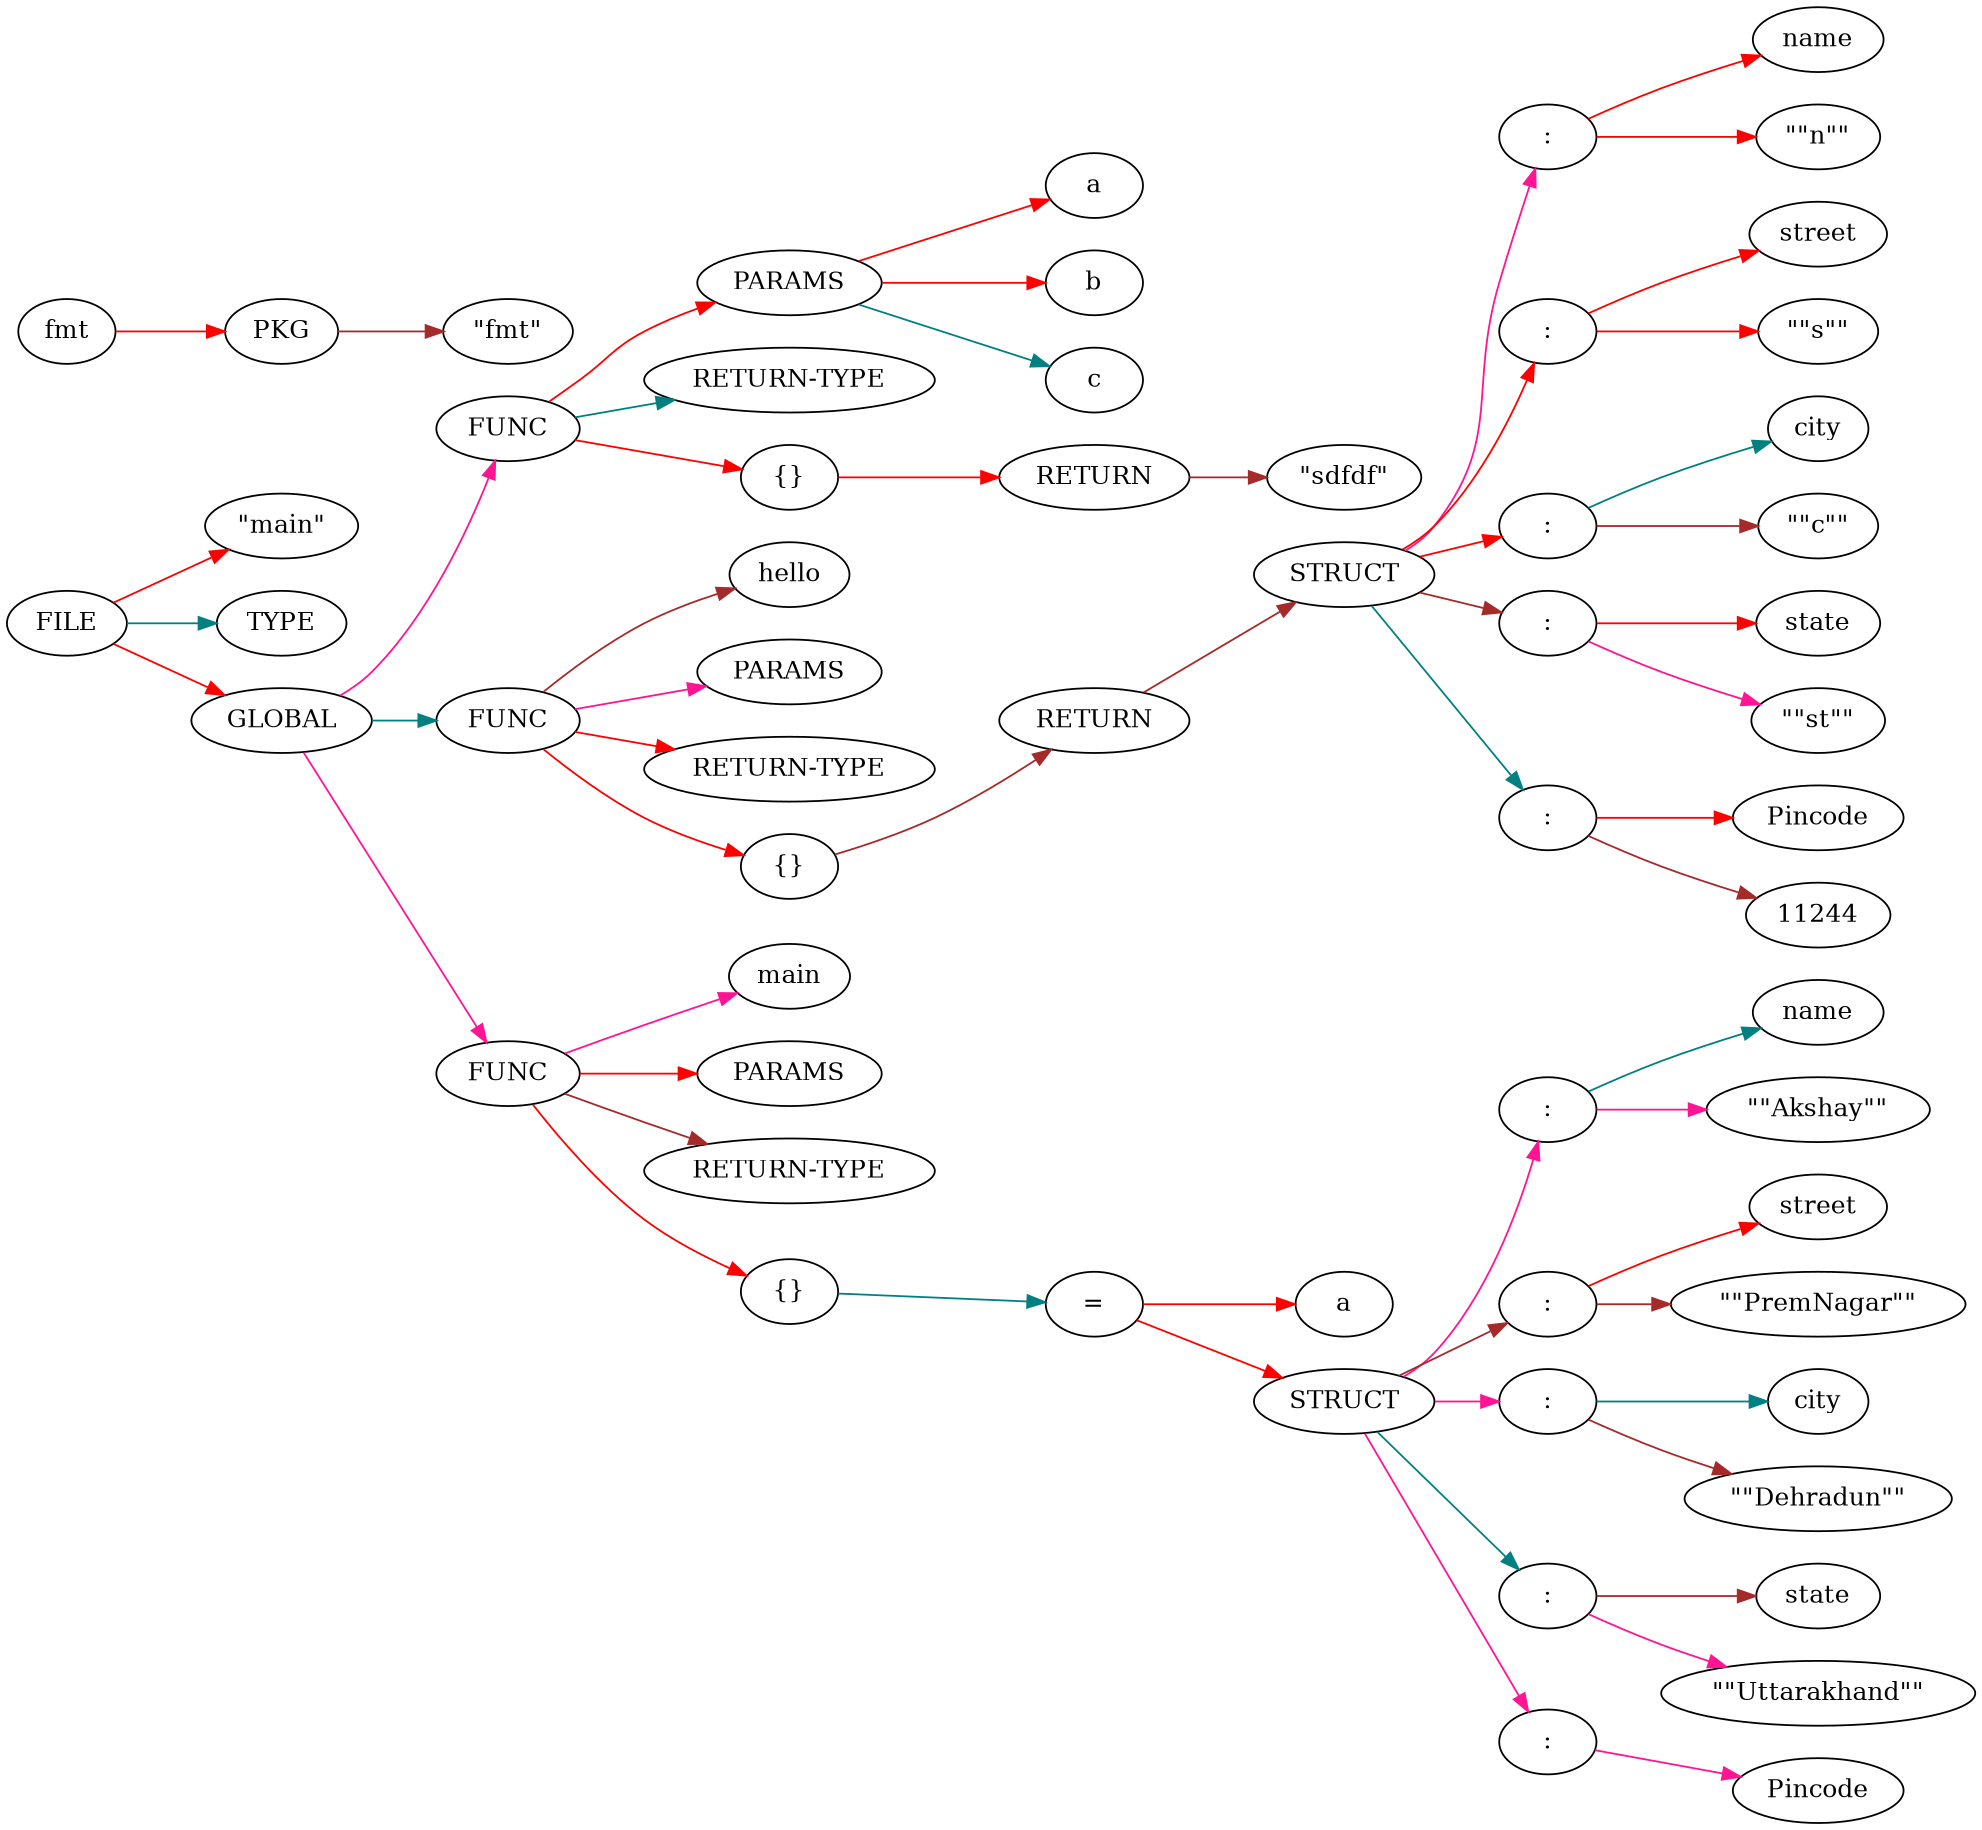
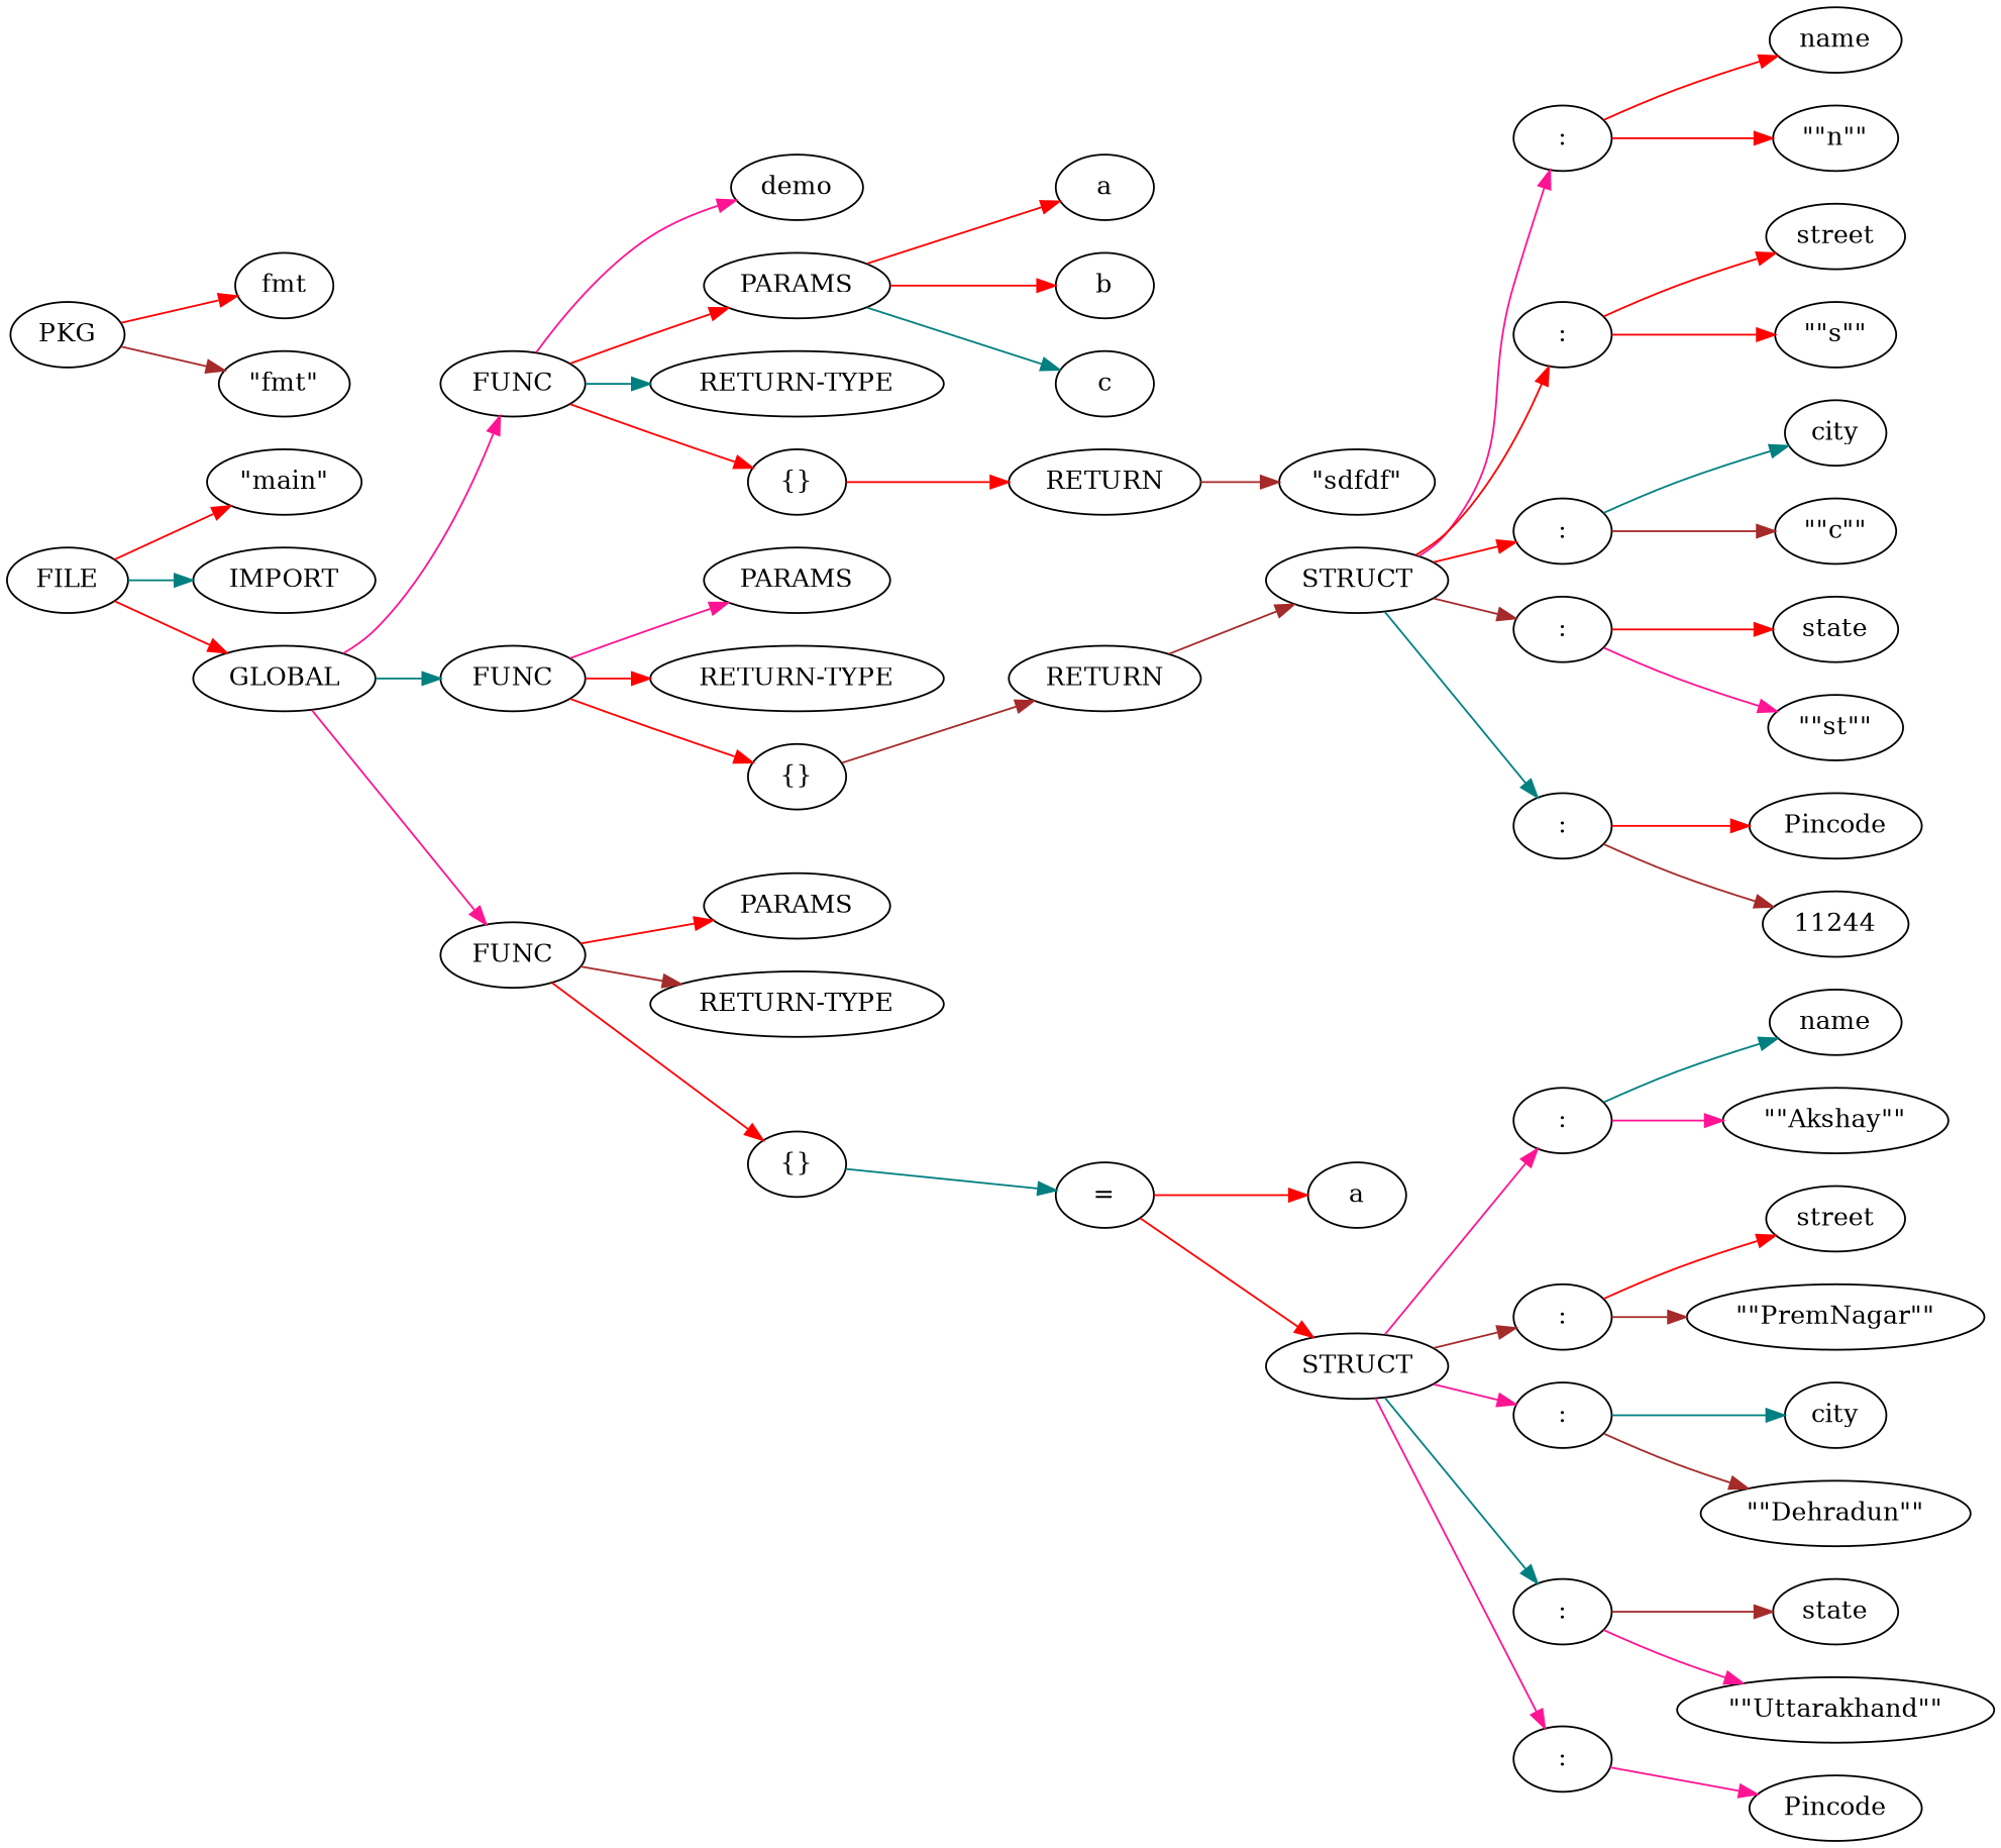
  digraph {
    rankdir=LR
    edge [color=red]
    n1 [label=FILE]
    n2 [label="\"main\""]
-   n3 [label=TYPE]
+   n3 [label=IMPORT]
    n4 [label=GLOBAL]
    n5 [label=FUNC]
    n6 [label=FUNC]
    n7 [label=FUNC]
    n8 [label=PKG]
    n9 [label=fmt]
    n10 [label="\"fmt\""]
+   n11 [label=demo]
    n12 [label=PARAMS]
    n13 [label="RETURN-TYPE"]
    n14 [label="{}"]
-   n15 [label=hello]
    n16 [label=PARAMS]
    n17 [label="RETURN-TYPE"]
    n18 [label="{}"]
-   n19 [label=main]
    n20 [label=PARAMS]
    n21 [label="RETURN-TYPE"]
    n22 [label="{}"]
    n23 [label=a]
    n24 [label=b]
    n25 [label=c]
    n26 [label=RETURN]
    n27 [label="\"sdfdf\""]
    n28 [label=RETURN]
    n29 [label=STRUCT]
    n30 [label=":"]
    n31 [label=":"]
    n32 [label=":"]
    n33 [label=":"]
    n34 [label=":"]
    n35 [label=name]
    n36 [label="\"\"n\"\""]
    n37 [label=street]
    n38 [label="\"\"s\"\""]
    n39 [label=city]
    n40 [label="\"\"c\"\""]
    n41 [label=state]
    n42 [label="\"\"st\"\""]
    n43 [label=Pincode]
    n44 [label=11244]
    n45 [label="="]
    n46 [label=a]
    n47 [label=STRUCT]
    n48 [label=":"]
    n49 [label=":"]
    n50 [label=":"]
    n51 [label=":"]
    n52 [label=":"]
    n53 [label=name]
    n54 [label="\"\"Akshay\"\""]
    n55 [label=street]
    n56 [label="\"\"PremNagar\"\""]
    n57 [label=city]
    n58 [label="\"\"Dehradun\"\""]
    n59 [label=state]
    n60 [label="\"\"Uttarakhand\"\""]
    n61 [label=Pincode]
    n1 -> n2
    n1 -> n3 [color=teal]
    n1 -> n4
    n4 -> n5 [color=deeppink]
    n4 -> n6 [color=teal]
    n4 -> n7 [color=deeppink]
+   n5 -> n11 [color=deeppink]
    n5 -> n12
    n5 -> n13 [color=teal]
    n5 -> n14
-   n6 -> n15 [color=brown]
    n6 -> n16 [color=deeppink]
    n6 -> n17
    n6 -> n18
-   n7 -> n19 [color=deeppink]
    n7 -> n20
    n7 -> n21 [color=brown]
    n7 -> n22
-   n9 -> n8
+   n8 -> n9
    n8 -> n10 [color=brown]
    n12 -> n23
    n12 -> n24
    n12 -> n25 [color=teal]
    n14 -> n26
    n18 -> n28 [color=brown]
    n22 -> n45 [color=teal]
    n26 -> n27 [color=brown]
    n28 -> n29 [color=brown]
    n29 -> n30 [color=deeppink]
    n29 -> n31
    n29 -> n32
    n29 -> n33 [color=brown]
    n29 -> n34 [color=teal]
    n30 -> n35
    n30 -> n36
    n31 -> n37
    n31 -> n38
    n32 -> n39 [color=teal]
    n32 -> n40 [color=brown]
    n33 -> n41
    n33 -> n42 [color=deeppink]
    n34 -> n43
    n34 -> n44 [color=brown]
    n45 -> n46
    n45 -> n47
    n47 -> n48 [color=deeppink]
    n47 -> n49 [color=brown]
    n47 -> n50 [color=deeppink]
    n47 -> n51 [color=teal]
    n47 -> n52 [color=deeppink]
    n48 -> n53 [color=teal]
    n48 -> n54 [color=deeppink]
    n49 -> n55
    n49 -> n56 [color=brown]
    n50 -> n57 [color=teal]
    n50 -> n58 [color=brown]
    n51 -> n59 [color=brown]
    n51 -> n60 [color=deeppink]
    n52 -> n61 [color=deeppink]
  }
